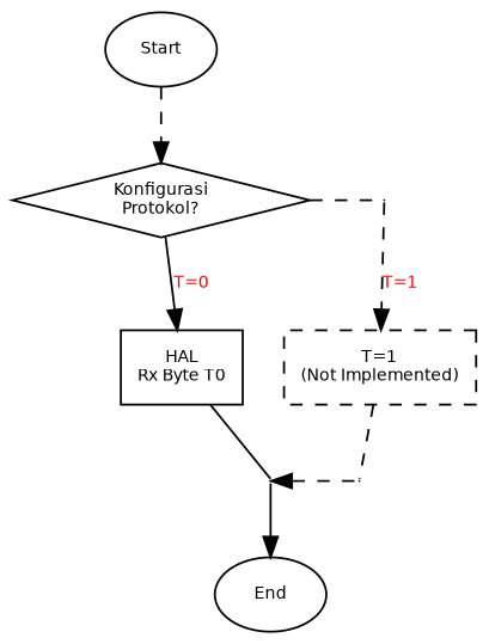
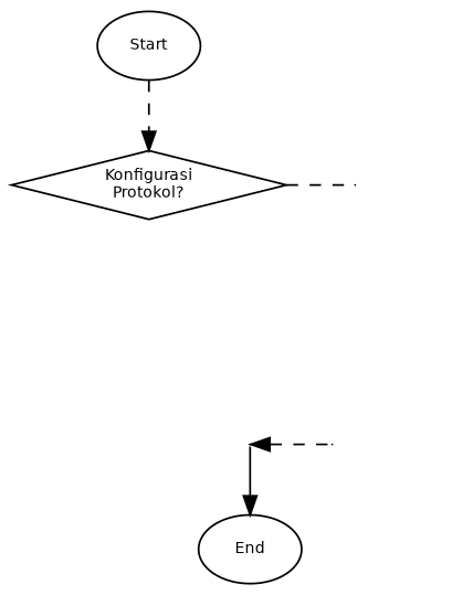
  digraph {
    node [fontname="Bitstream Vera Sans" fontsize=8 shape=point]
    edge [fontcolor=Red fontname="Bitstream Vera Sans" fontsize=8 style=dashed]
    n1 [fixedsize=true label="Konfigurasi\nProtokol?" shape=diamond width=2]
    n2 [label="." width=0]
    n3 [label="." width=0]
    n4 [label="." width=0]
-   n5 [label="HAL\nRx Byte T0" shape=box]
-   n6 [label="T=1\n(Not Implemented)" shape=box style=dashed]
    n7 [label=End shape=oval]
    n8 [label=Start shape=oval]
    subgraph sub_1 {
      rank=same
      n1
      n2
    }
    subgraph sub_2 {
      rank=same
      n3
      n4
    }
    n1 -> n2 [arrowhead=none]
-   n1 -> n5 [label="T=0" style=""]
-   n2 -> n6 [label="T=1"]
    n3 -> n4 [dir=back]
    n3 -> n7 [style=""]
-   n5 -> n3 [arrowhead=none style=""]
-   n6 -> n4 [arrowhead=none]
    n8 -> n1
  }
